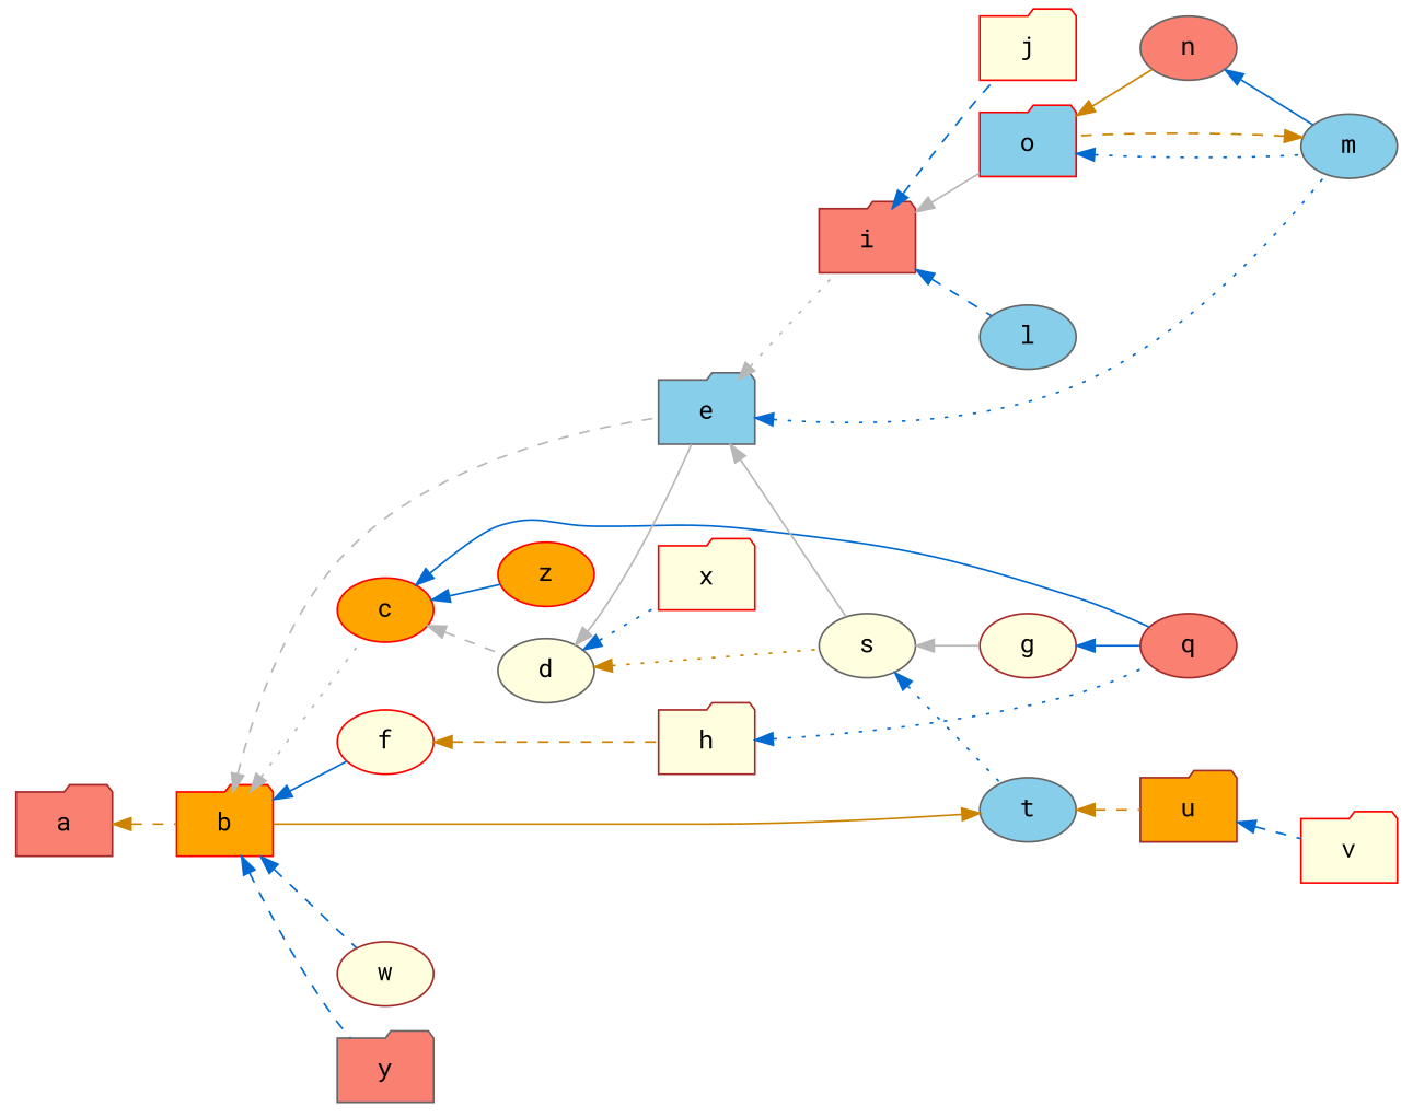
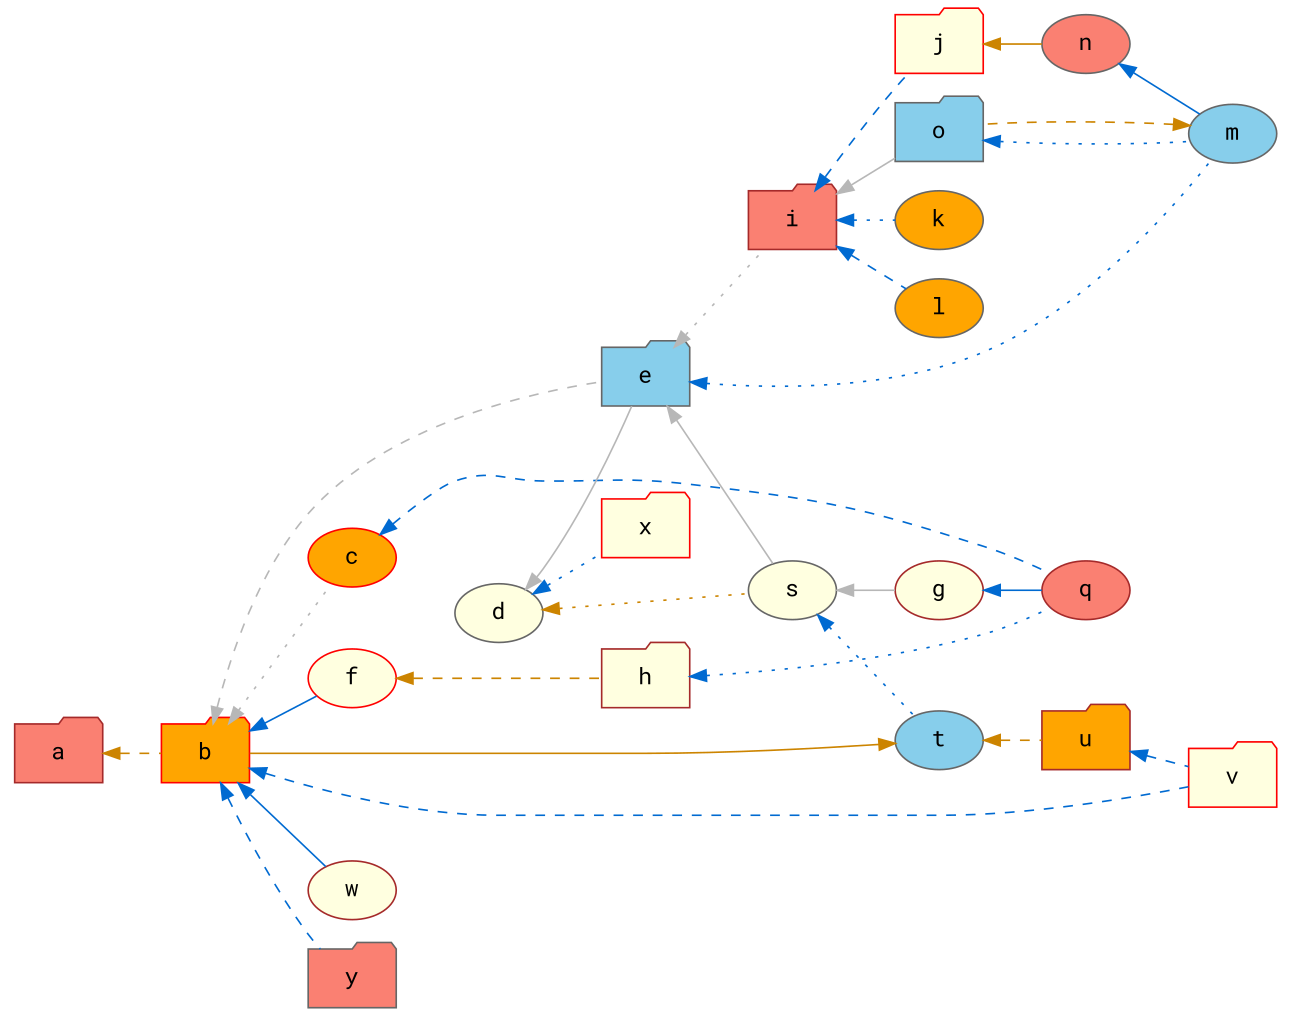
  digraph {
    fontname="Roboto Mono"
    rankdir=LR
    node [color=gray40 fillcolor=lightyellow fontcolor="#000000" fontname="Roboto Mono" fontsize=14 shape=ellipse style=filled]
    edge [color="#006ad1" dir=back fontname="Roboto Mono" style=dashed]
    b [color=red fillcolor=orange shape=folder]
    c [color=red fillcolor=orange]
    e [fillcolor=skyblue shape=folder]
    f [color=red]
    v [color=red shape=folder]
    w [color=brown]
    y [fillcolor=salmon shape=folder]
    d
    q [color=brown fillcolor=salmon]
-   z [color=red fillcolor=orange]
    s
    i [color=brown fillcolor=salmon shape=folder]
    m [fillcolor=skyblue]
    h [color=brown shape=folder]
    x [color=red shape=folder]
    g [color=brown]
    t [fillcolor=skyblue]
-   o [color=red fillcolor=skyblue shape=folder]
+   o [fillcolor=skyblue shape=folder]
    j [color=red shape=folder]
-   l [fillcolor=skyblue]
+   k [fillcolor=orange]
+   l [fillcolor=orange]
    u [color=brown fillcolor=orange shape=folder]
    n [fillcolor=salmon]
    a [color=brown fillcolor=salmon shape=folder]
    b -> c [color="#b7b7b7" style=dotted]
    b -> e [color="#b7b7b7"]
    b -> f [style=solid]
-   b -> w
+   b -> v
+   b -> w [style=solid]
    b -> y
-   c -> d [color="#b7b7b7"]
-   c -> q [style=solid]
-   c -> z [style=solid]
+   c -> q
    e -> s [color="#b7b7b7" style=solid]
    e -> i [color="#b7b7b7" style=dotted]
    e -> m [style=dotted]
    f -> h [color="#cc8400"]
    d -> e [color="#b7b7b7" style=solid]
    d -> s [color="#cc8400" style=dotted]
    d -> x [style=dotted]
    s -> g [color="#b7b7b7" style=solid]
    s -> t [style=dotted]
    i -> o [color="#b7b7b7" style=solid]
    i -> j
+   i -> k [style=dotted]
    i -> l
    m -> o [color="#cc8400"]
    h -> q [style=dotted]
    g -> q [style=solid]
    t -> b [color="#cc8400" style=solid]
    t -> u [color="#cc8400"]
    o -> m [style=dotted]
-   o -> n [color="#cc8400" style=solid]
+   j -> n [color="#cc8400" style=solid]
    u -> v
    n -> m [style=solid]
    a -> b [color="#cc8400"]
  }
